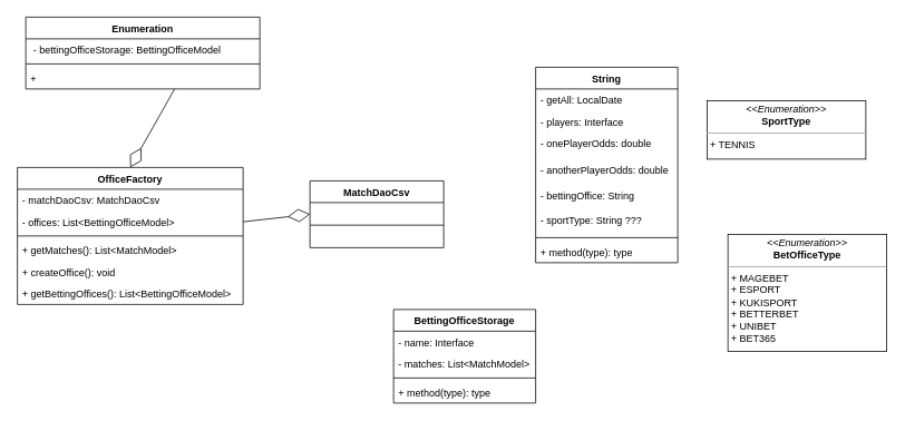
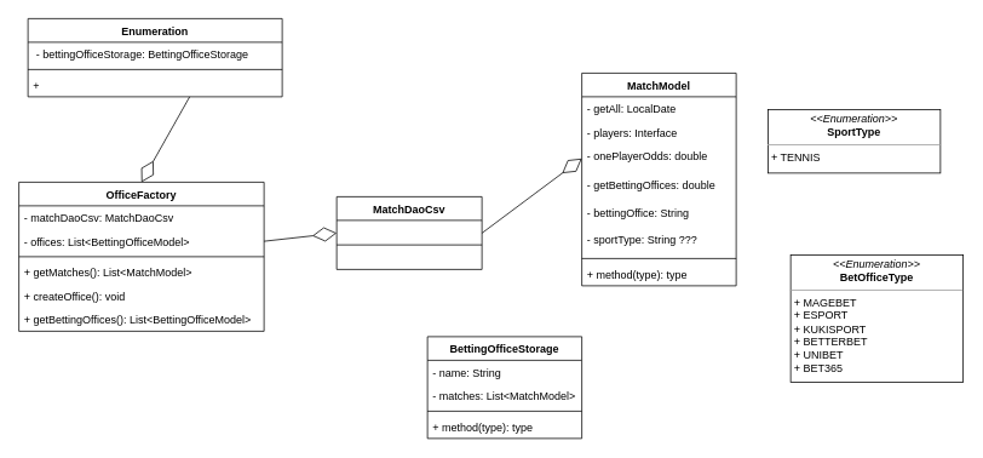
  <mxCell id="0" />
  <mxCell id="1" parent="0" />
  <mxCell id="2" value="OfficeFactory" style="swimlane;fontStyle=1;align=center;verticalAlign=top;childLayout=stackLayout;horizontal=1;startSize=26;horizontalStack=0;resizeParent=1;resizeParentMax=0;resizeLast=0;collapsible=1;marginBottom=0;labelBorderColor=none;" vertex="1" parent="1"><mxGeometry x="20" y="200" width="270" height="164" as="geometry" /></mxCell>
  <mxCell id="3" value="- matchDaoCsv: MatchDaoCsv" style="text;strokeColor=none;fillColor=none;align=left;verticalAlign=top;spacingLeft=4;spacingRight=4;overflow=hidden;rotatable=0;points=[[0,0.5],[1,0.5]];portConstraint=eastwest;labelBorderColor=none;" vertex="1" parent="2"><mxGeometry y="26" width="270" height="26" as="geometry" /></mxCell>
  <mxCell id="4" value="- offices: List&lt;BettingOfficeModel&gt;" style="text;strokeColor=none;fillColor=none;align=left;verticalAlign=top;spacingLeft=4;spacingRight=4;overflow=hidden;rotatable=0;points=[[0,0.5],[1,0.5]];portConstraint=eastwest;labelBorderColor=none;" vertex="1" parent="2"><mxGeometry y="52" width="270" height="26" as="geometry" /></mxCell>
  <mxCell id="5" value="" style="line;strokeWidth=1;fillColor=none;align=left;verticalAlign=middle;spacingTop=-1;spacingLeft=3;spacingRight=3;rotatable=0;labelPosition=right;points=[];portConstraint=eastwest;labelBorderColor=none;" vertex="1" parent="2"><mxGeometry y="78" width="270" height="8" as="geometry" /></mxCell>
  <mxCell id="6" value="+ getMatches(): List&lt;MatchModel&gt;" style="text;strokeColor=none;fillColor=none;align=left;verticalAlign=top;spacingLeft=4;spacingRight=4;overflow=hidden;rotatable=0;points=[[0,0.5],[1,0.5]];portConstraint=eastwest;labelBorderColor=none;" vertex="1" parent="2"><mxGeometry y="86" width="270" height="26" as="geometry" /></mxCell>
  <mxCell id="7" value="+ createOffice(): void" style="text;strokeColor=none;fillColor=none;align=left;verticalAlign=top;spacingLeft=4;spacingRight=4;overflow=hidden;rotatable=0;points=[[0,0.5],[1,0.5]];portConstraint=eastwest;labelBorderColor=none;" vertex="1" parent="2"><mxGeometry y="112" width="270" height="26" as="geometry" /></mxCell>
  <mxCell id="8" value="+ getBettingOffices(): List&lt;BettingOfficeModel&gt;" style="text;strokeColor=none;fillColor=none;align=left;verticalAlign=top;spacingLeft=4;spacingRight=4;overflow=hidden;rotatable=0;points=[[0,0.5],[1,0.5]];portConstraint=eastwest;labelBorderColor=none;" vertex="1" parent="2"><mxGeometry y="138" width="270" height="26" as="geometry" /></mxCell>
  <mxCell id="9" value="Enumeration" style="swimlane;fontStyle=1;align=center;verticalAlign=top;childLayout=stackLayout;horizontal=1;startSize=26;horizontalStack=0;resizeParent=1;resizeParentMax=0;resizeLast=0;collapsible=1;marginBottom=0;labelBorderColor=none;" vertex="1" parent="1"><mxGeometry x="30" y="20" width="280" height="86" as="geometry" /></mxCell>
- <mxCell id="10" value=" - bettingOfficeStorage: BettingOfficeModel" style="text;strokeColor=none;fillColor=none;align=left;verticalAlign=top;spacingLeft=4;spacingRight=4;overflow=hidden;rotatable=0;points=[[0,0.5],[1,0.5]];portConstraint=eastwest;labelBorderColor=none;" vertex="1" parent="9"><mxGeometry y="26" width="280" height="26" as="geometry" /></mxCell>
+ <mxCell id="10" value=" - bettingOfficeStorage: BettingOfficeStorage" style="text;strokeColor=none;fillColor=none;align=left;verticalAlign=top;spacingLeft=4;spacingRight=4;overflow=hidden;rotatable=0;points=[[0,0.5],[1,0.5]];portConstraint=eastwest;labelBorderColor=none;" vertex="1" parent="9"><mxGeometry y="26" width="280" height="26" as="geometry" /></mxCell>
  <mxCell id="11" value="" style="line;strokeWidth=1;fillColor=none;align=left;verticalAlign=middle;spacingTop=-1;spacingLeft=3;spacingRight=3;rotatable=0;labelPosition=right;points=[];portConstraint=eastwest;labelBorderColor=none;" vertex="1" parent="9"><mxGeometry y="52" width="280" height="8" as="geometry" /></mxCell>
  <mxCell id="12" value="+ " style="text;strokeColor=none;fillColor=none;align=left;verticalAlign=top;spacingLeft=4;spacingRight=4;overflow=hidden;rotatable=0;points=[[0,0.5],[1,0.5]];portConstraint=eastwest;labelBorderColor=none;" vertex="1" parent="9"><mxGeometry y="60" width="280" height="26" as="geometry" /></mxCell>
  <mxCell id="13" value="MatchDaoCsv" style="swimlane;fontStyle=1;align=center;verticalAlign=top;childLayout=stackLayout;horizontal=1;startSize=26;horizontalStack=0;resizeParent=1;resizeParentMax=0;resizeLast=0;collapsible=1;marginBottom=0;labelBorderColor=none;" vertex="1" parent="1"><mxGeometry x="370" y="216" width="160" height="80" as="geometry" /></mxCell>
  <mxCell id="14" value="" style="line;strokeWidth=1;fillColor=none;align=left;verticalAlign=middle;spacingTop=-1;spacingLeft=3;spacingRight=3;rotatable=0;labelPosition=right;points=[];portConstraint=eastwest;labelBorderColor=none;" vertex="1" parent="13"><mxGeometry y="26" width="160" height="54" as="geometry" /></mxCell>
  <mxCell id="15" value="BettingOfficeStorage" style="swimlane;fontStyle=1;align=center;verticalAlign=top;childLayout=stackLayout;horizontal=1;startSize=26;horizontalStack=0;resizeParent=1;resizeParentMax=0;resizeLast=0;collapsible=1;marginBottom=0;labelBorderColor=none;" vertex="1" parent="1"><mxGeometry x="470" y="370" width="170" height="112" as="geometry" /></mxCell>
- <mxCell id="16" value="- name: Interface" style="text;strokeColor=none;fillColor=none;align=left;verticalAlign=top;spacingLeft=4;spacingRight=4;overflow=hidden;rotatable=0;points=[[0,0.5],[1,0.5]];portConstraint=eastwest;labelBorderColor=none;" vertex="1" parent="15"><mxGeometry y="26" width="170" height="26" as="geometry" /></mxCell>
+ <mxCell id="16" value="- name: String" style="text;strokeColor=none;fillColor=none;align=left;verticalAlign=top;spacingLeft=4;spacingRight=4;overflow=hidden;rotatable=0;points=[[0,0.5],[1,0.5]];portConstraint=eastwest;labelBorderColor=none;" vertex="1" parent="15"><mxGeometry y="26" width="170" height="26" as="geometry" /></mxCell>
  <mxCell id="17" value="- matches: List&lt;MatchModel&gt;" style="text;strokeColor=none;fillColor=none;align=left;verticalAlign=top;spacingLeft=4;spacingRight=4;overflow=hidden;rotatable=0;points=[[0,0.5],[1,0.5]];portConstraint=eastwest;labelBorderColor=none;" vertex="1" parent="15"><mxGeometry y="52" width="170" height="26" as="geometry" /></mxCell>
  <mxCell id="18" value="" style="line;strokeWidth=1;fillColor=none;align=left;verticalAlign=middle;spacingTop=-1;spacingLeft=3;spacingRight=3;rotatable=0;labelPosition=right;points=[];portConstraint=eastwest;labelBorderColor=none;" vertex="1" parent="15"><mxGeometry y="78" width="170" height="8" as="geometry" /></mxCell>
  <mxCell id="19" value="+ method(type): type" style="text;strokeColor=none;fillColor=none;align=left;verticalAlign=top;spacingLeft=4;spacingRight=4;overflow=hidden;rotatable=0;points=[[0,0.5],[1,0.5]];portConstraint=eastwest;labelBorderColor=none;" vertex="1" parent="15"><mxGeometry y="86" width="170" height="26" as="geometry" /></mxCell>
- <mxCell id="20" value="String" style="swimlane;fontStyle=1;align=center;verticalAlign=top;childLayout=stackLayout;horizontal=1;startSize=26;horizontalStack=0;resizeParent=1;resizeParentMax=0;resizeLast=0;collapsible=1;marginBottom=0;" vertex="1" parent="1"><mxGeometry x="640" y="80" width="170" height="234" as="geometry" /></mxCell>
+ <mxCell id="20" value="MatchModel" style="swimlane;fontStyle=1;align=center;verticalAlign=top;childLayout=stackLayout;horizontal=1;startSize=26;horizontalStack=0;resizeParent=1;resizeParentMax=0;resizeLast=0;collapsible=1;marginBottom=0;" vertex="1" parent="1"><mxGeometry x="640" y="80" width="170" height="234" as="geometry" /></mxCell>
  <mxCell id="21" value="- getAll: LocalDate" style="text;strokeColor=none;fillColor=none;align=left;verticalAlign=top;spacingLeft=4;spacingRight=4;overflow=hidden;rotatable=0;points=[[0,0.5],[1,0.5]];portConstraint=eastwest;" vertex="1" parent="20"><mxGeometry y="26" width="170" height="26" as="geometry" /></mxCell>
  <mxCell id="22" value="- players: Interface" style="text;strokeColor=none;fillColor=none;align=left;verticalAlign=top;spacingLeft=4;spacingRight=4;overflow=hidden;rotatable=0;points=[[0,0.5],[1,0.5]];portConstraint=eastwest;" vertex="1" parent="20"><mxGeometry y="52" width="170" height="26" as="geometry" /></mxCell>
  <mxCell id="23" value="- onePlayerOdds: double&#10;" style="text;strokeColor=none;fillColor=none;align=left;verticalAlign=top;spacingLeft=4;spacingRight=4;overflow=hidden;rotatable=0;points=[[0,0.5],[1,0.5]];portConstraint=eastwest;" vertex="1" parent="20"><mxGeometry y="78" width="170" height="32" as="geometry" /></mxCell>
- <mxCell id="24" value="- anotherPlayerOdds: double&#10;" style="text;strokeColor=none;fillColor=none;align=left;verticalAlign=top;spacingLeft=4;spacingRight=4;overflow=hidden;rotatable=0;points=[[0,0.5],[1,0.5]];portConstraint=eastwest;" vertex="1" parent="20"><mxGeometry y="110" width="170" height="30" as="geometry" /></mxCell>
+ <mxCell id="24" value="- getBettingOffices: double&#10;" style="text;strokeColor=none;fillColor=none;align=left;verticalAlign=top;spacingLeft=4;spacingRight=4;overflow=hidden;rotatable=0;points=[[0,0.5],[1,0.5]];portConstraint=eastwest;" vertex="1" parent="20"><mxGeometry y="110" width="170" height="30" as="geometry" /></mxCell>
  <mxCell id="25" value="- bettingOffice: String" style="text;strokeColor=none;fillColor=none;align=left;verticalAlign=top;spacingLeft=4;spacingRight=4;overflow=hidden;rotatable=0;points=[[0,0.5],[1,0.5]];portConstraint=eastwest;" vertex="1" parent="20"><mxGeometry y="140" width="170" height="30" as="geometry" /></mxCell>
  <mxCell id="26" value="- sportType: String ???" style="text;strokeColor=none;fillColor=none;align=left;verticalAlign=top;spacingLeft=4;spacingRight=4;overflow=hidden;rotatable=0;points=[[0,0.5],[1,0.5]];portConstraint=eastwest;" vertex="1" parent="20"><mxGeometry y="170" width="170" height="30" as="geometry" /></mxCell>
  <mxCell id="27" value="" style="line;strokeWidth=1;fillColor=none;align=left;verticalAlign=middle;spacingTop=-1;spacingLeft=3;spacingRight=3;rotatable=0;labelPosition=right;points=[];portConstraint=eastwest;" vertex="1" parent="20"><mxGeometry y="200" width="170" height="8" as="geometry" /></mxCell>
  <mxCell id="28" value="+ method(type): type" style="text;strokeColor=none;fillColor=none;align=left;verticalAlign=top;spacingLeft=4;spacingRight=4;overflow=hidden;rotatable=0;points=[[0,0.5],[1,0.5]];portConstraint=eastwest;" vertex="1" parent="20"><mxGeometry y="208" width="170" height="26" as="geometry" /></mxCell>
  <mxCell id="29" value="&lt;p style=&quot;margin: 0px ; margin-top: 4px ; text-align: center&quot;&gt;&lt;i&gt;&amp;lt;&amp;lt;Enumeration&amp;gt;&amp;gt;&lt;/i&gt;&lt;br&gt;&lt;b&gt;BetOfficeType&lt;/b&gt;&lt;/p&gt;&lt;hr size=&quot;1&quot;&gt;&lt;p style=&quot;margin: 0px ; margin-left: 4px&quot;&gt;+ MAGEBET&lt;br&gt;+ ESPORT&lt;/p&gt;&lt;p style=&quot;margin: 0px ; margin-left: 4px&quot;&gt;+ KUKISPORT&lt;/p&gt;&lt;p style=&quot;margin: 0px ; margin-left: 4px&quot;&gt;+ BETTERBET&lt;/p&gt;&lt;p style=&quot;margin: 0px ; margin-left: 4px&quot;&gt;+ UNIBET&lt;/p&gt;&lt;p style=&quot;margin: 0px ; margin-left: 4px&quot;&gt;+ BET365&lt;/p&gt;&lt;p style=&quot;margin: 0px ; margin-left: 4px&quot;&gt;&lt;br&gt;&lt;/p&gt;&lt;p style=&quot;margin: 0px ; margin-left: 4px&quot;&gt;&lt;br&gt;&lt;/p&gt;" style="verticalAlign=top;align=left;overflow=fill;fontSize=12;fontFamily=Helvetica;html=1;" vertex="1" parent="1"><mxGeometry x="870" y="280" width="190" height="140" as="geometry" /></mxCell>
  <mxCell id="30" value="&lt;p style=&quot;margin: 0px ; margin-top: 4px ; text-align: center&quot;&gt;&lt;i&gt;&amp;lt;&amp;lt;Enumeration&amp;gt;&amp;gt;&lt;/i&gt;&lt;br&gt;&lt;b&gt;SportType&lt;/b&gt;&lt;/p&gt;&lt;hr size=&quot;1&quot;&gt;&lt;p style=&quot;margin: 0px ; margin-left: 4px&quot;&gt;+ TENNIS&lt;br&gt;&lt;/p&gt;&lt;p style=&quot;margin: 0px ; margin-left: 4px&quot;&gt;&lt;br&gt;&lt;/p&gt;" style="verticalAlign=top;align=left;overflow=fill;fontSize=12;fontFamily=Helvetica;html=1;" vertex="1" parent="1"><mxGeometry x="845" y="120" width="190" height="70" as="geometry" /></mxCell>
  <mxCell id="31" value="" style="endArrow=diamondThin;endFill=0;endSize=24;html=1;entryX=0.5;entryY=0;entryDx=0;entryDy=0;exitX=0.636;exitY=1;exitDx=0;exitDy=0;exitPerimeter=0;" edge="1" parent="1" source="12" target="2"><mxGeometry width="160" relative="1" as="geometry"><mxPoint x="155" y="100" as="sourcePoint" /><mxPoint x="150" y="210" as="targetPoint" /></mxGeometry></mxCell>
  <mxCell id="32" value="" style="endArrow=diamondThin;endFill=0;endSize=24;html=1;entryX=0;entryY=0.5;entryDx=0;entryDy=0;exitX=1;exitY=0.5;exitDx=0;exitDy=0;" edge="1" parent="1" source="4" target="13"><mxGeometry width="160" relative="1" as="geometry"><mxPoint x="140" y="290" as="sourcePoint" /><mxPoint x="300" y="290" as="targetPoint" /></mxGeometry></mxCell>
+ <mxCell id="33" value="" style="endArrow=diamondThin;endFill=0;endSize=24;html=1;entryX=0;entryY=0.5;entryDx=0;entryDy=0;exitX=1;exitY=0.5;exitDx=0;exitDy=0;" edge="1" parent="1" source="13" target="23"><mxGeometry width="160" relative="1" as="geometry"><mxPoint x="500" y="290" as="sourcePoint" /><mxPoint x="660" y="290" as="targetPoint" /></mxGeometry></mxCell>
